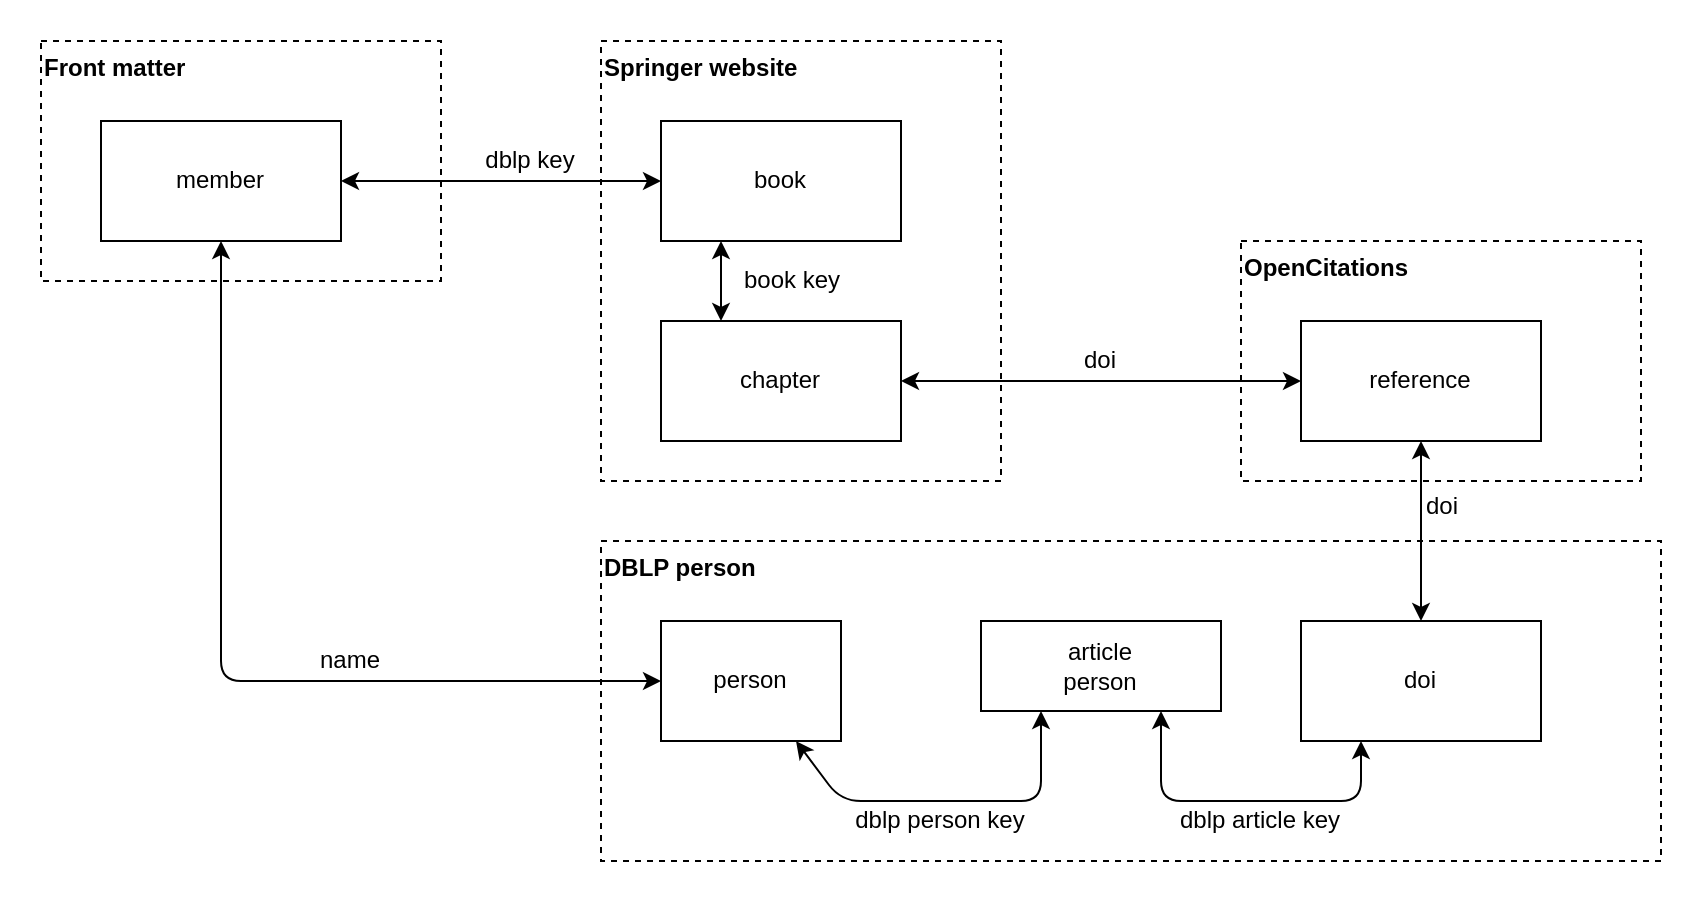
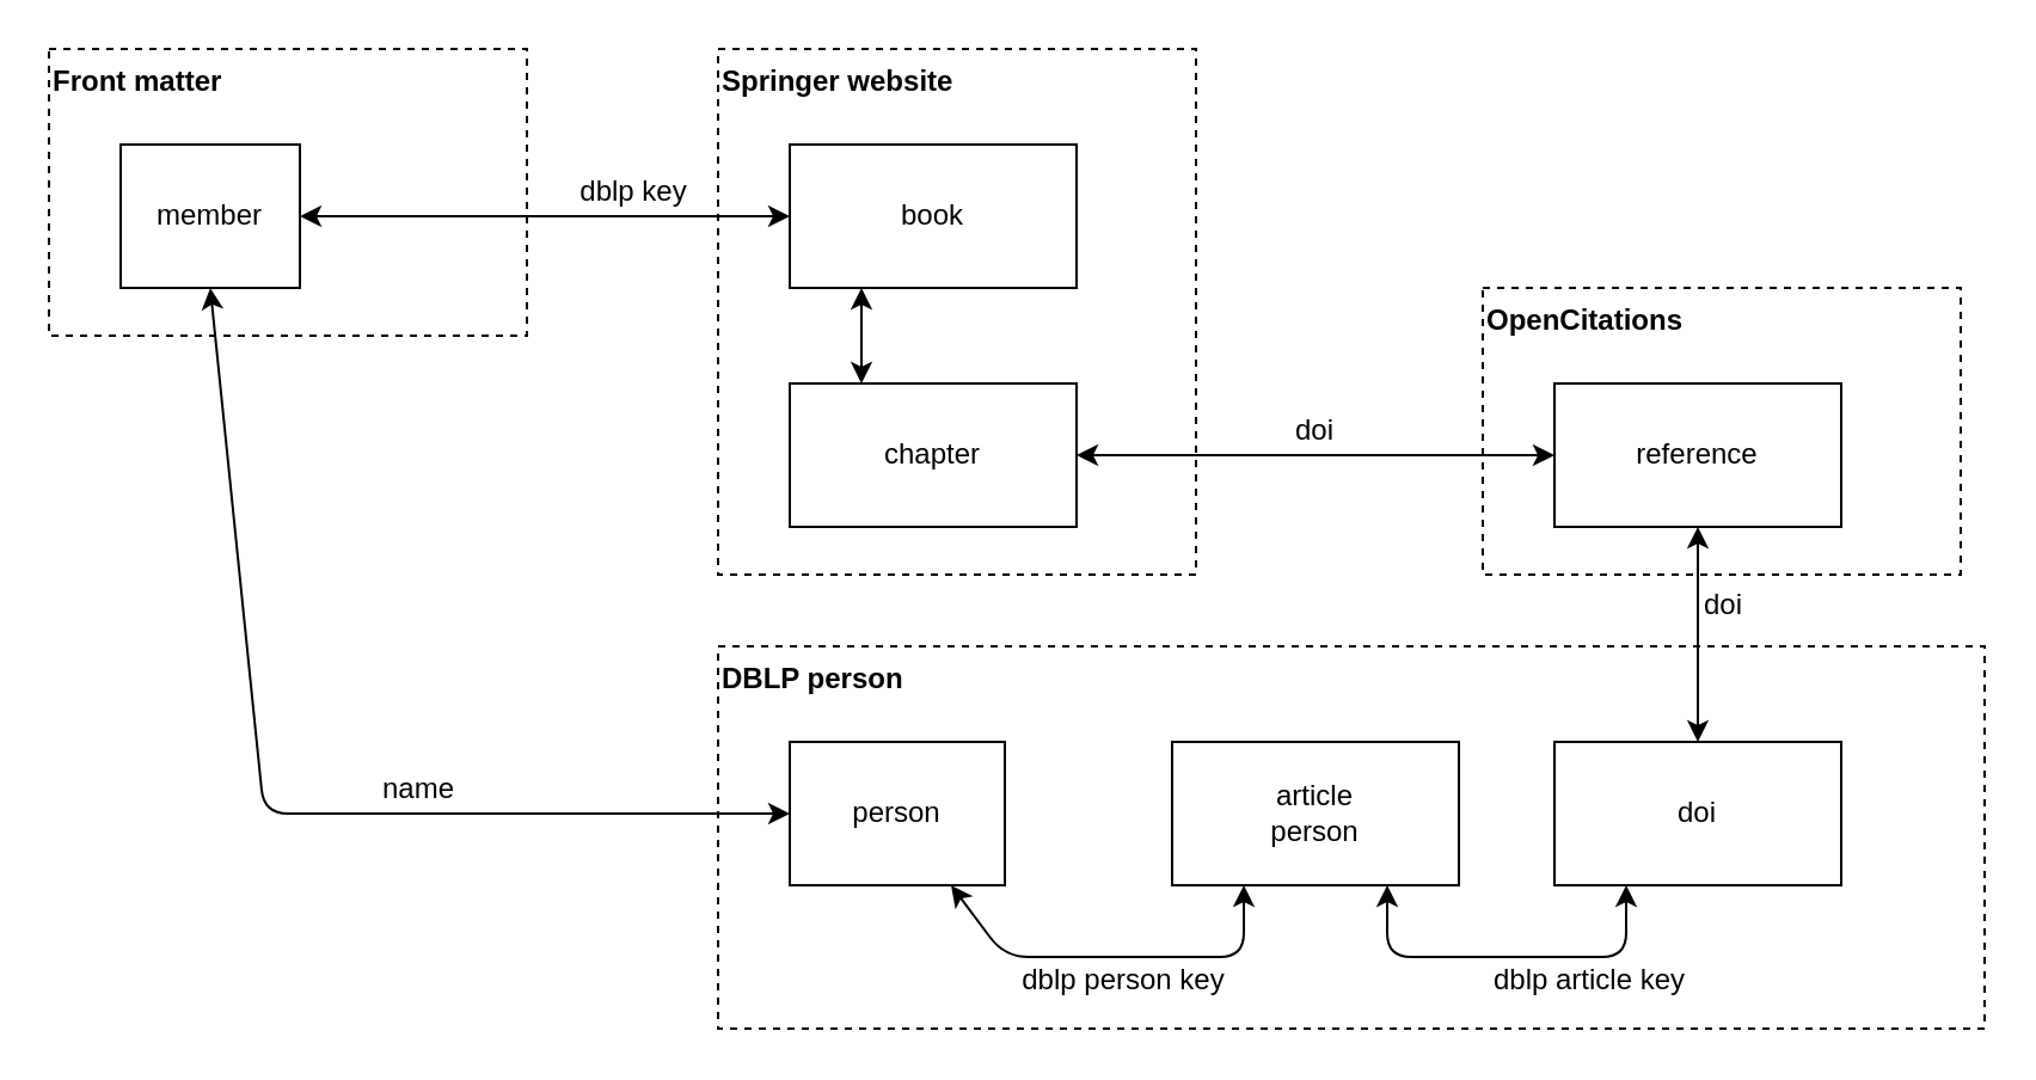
  <mxCell id="0" />
  <mxCell id="1" parent="0" />
  <mxCell id="2" value="" style="group" vertex="1" connectable="0" parent="1"><mxGeometry x="300" y="20" width="200" height="220" as="geometry" /></mxCell>
  <mxCell id="3" value="Springer website" style="rounded=0;whiteSpace=wrap;html=1;dashed=1;align=left;verticalAlign=top;fontStyle=1" vertex="1" parent="2"><mxGeometry width="200" height="220" as="geometry" /></mxCell>
  <mxCell id="4" value="chapter" style="rounded=0;whiteSpace=wrap;html=1;" vertex="1" parent="2"><mxGeometry x="30" y="140" width="120" height="60" as="geometry" /></mxCell>
  <mxCell id="5" value="book" style="rounded=0;whiteSpace=wrap;html=1;" vertex="1" parent="2"><mxGeometry x="30" y="40" width="120" height="60" as="geometry" /></mxCell>
  <mxCell id="6" value="" style="endArrow=classic;startArrow=classic;html=1;entryX=0.25;entryY=1;entryDx=0;entryDy=0;exitX=0.25;exitY=0;exitDx=0;exitDy=0;" edge="1" parent="2" source="4" target="5"><mxGeometry width="50" height="50" as="geometry"><mxPoint x="350" y="240" as="sourcePoint" /><mxPoint x="400" y="190" as="targetPoint" /></mxGeometry></mxCell>
- <mxCell id="7" value="book key" style="text;html=1;strokeColor=none;fillColor=none;align=left;verticalAlign=middle;whiteSpace=wrap;rounded=0;dashed=1;" vertex="1" parent="2"><mxGeometry x="70" y="110" width="110" height="20" as="geometry" /></mxCell>
  <mxCell id="8" value="" style="group" vertex="1" connectable="0" parent="1"><mxGeometry y="20" width="200" height="120" as="geometry" x="20" /></mxCell>
  <mxCell id="9" value="Front matter" style="rounded=0;whiteSpace=wrap;html=1;dashed=1;align=left;verticalAlign=top;fontStyle=1" vertex="1" parent="8"><mxGeometry width="200" height="120" as="geometry" /></mxCell>
- <mxCell id="10" value="member" style="rounded=0;whiteSpace=wrap;html=1;" vertex="1" parent="8"><mxGeometry x="30" y="40" width="120" height="60" as="geometry" /></mxCell>
+ <mxCell id="10" value="member" style="rounded=0;whiteSpace=wrap;html=1;" vertex="1" parent="8"><mxGeometry x="30" y="40" width="75" height="60" as="geometry" /></mxCell>
  <mxCell id="11" value="dblp key" style="text;html=1;strokeColor=none;fillColor=none;align=center;verticalAlign=middle;whiteSpace=wrap;rounded=0;dashed=1;" vertex="1" parent="1"><mxGeometry x="210" y="70" width="110" height="20" as="geometry" /></mxCell>
  <mxCell id="12" value="name" style="text;html=1;strokeColor=none;fillColor=none;align=center;verticalAlign=middle;whiteSpace=wrap;rounded=0;dashed=1;" vertex="1" parent="1"><mxGeometry x="120" y="320" width="110" height="20" as="geometry" /></mxCell>
  <mxCell id="13" value="doi" style="text;html=1;strokeColor=none;fillColor=none;align=center;verticalAlign=middle;whiteSpace=wrap;rounded=0;dashed=1;" vertex="1" parent="1"><mxGeometry x="495" y="170" width="110" height="20" as="geometry" /></mxCell>
  <mxCell id="14" value="" style="endArrow=classic;startArrow=classic;html=1;entryX=0;entryY=0.5;entryDx=0;entryDy=0;exitX=1;exitY=0.5;exitDx=0;exitDy=0;" edge="1" parent="1" source="10" target="5"><mxGeometry width="50" height="50" relative="1" as="geometry"><mxPoint x="180" y="100" as="sourcePoint" /><mxPoint x="390" y="100" as="targetPoint" /></mxGeometry></mxCell>
  <mxCell id="15" value="DBLP person" style="rounded=0;whiteSpace=wrap;html=1;dashed=1;align=left;verticalAlign=top;fontStyle=1" parent="1" vertex="1"><mxGeometry x="300" y="270" width="530" height="160" as="geometry" /></mxCell>
- <mxCell id="16" value="article&lt;br&gt;person" style="rounded=0;whiteSpace=wrap;html=1;" parent="1" vertex="1"><mxGeometry x="490" y="310" width="120" height="45" as="geometry" /></mxCell>
+ <mxCell id="16" value="article&lt;br&gt;person" style="rounded=0;whiteSpace=wrap;html=1;" parent="1" vertex="1"><mxGeometry x="490" y="310" width="120" height="60" as="geometry" /></mxCell>
  <mxCell id="17" value="doi" style="rounded=0;whiteSpace=wrap;html=1;" parent="1" vertex="1"><mxGeometry x="650" y="310" width="120" height="60" as="geometry" /></mxCell>
  <mxCell id="18" value="person" style="rounded=0;whiteSpace=wrap;html=1;" parent="1" vertex="1"><mxGeometry x="330" y="310" width="90" height="60" as="geometry" /></mxCell>
  <mxCell id="19" value="" style="endArrow=classic;startArrow=classic;html=1;entryX=0.75;entryY=1;entryDx=0;entryDy=0;exitX=0.25;exitY=1;exitDx=0;exitDy=0;" parent="1" source="16" target="18" edge="1"><mxGeometry x="560" y="480" width="50" height="50" as="geometry"><mxPoint x="930" y="540" as="sourcePoint" /><mxPoint x="980" y="490" as="targetPoint" /><Array as="points"><mxPoint x="520" y="400" /><mxPoint x="420" y="400" /></Array></mxGeometry></mxCell>
  <mxCell id="20" value="" style="endArrow=classic;startArrow=classic;html=1;exitX=0.25;exitY=1;exitDx=0;exitDy=0;entryX=0.75;entryY=1;entryDx=0;entryDy=0;" parent="1" source="17" target="16" edge="1"><mxGeometry x="560" y="480" width="50" height="50" as="geometry"><mxPoint x="650" y="450" as="sourcePoint" /><mxPoint x="640" y="500" as="targetPoint" /><Array as="points"><mxPoint x="680" y="400" /><mxPoint x="580" y="400" /></Array></mxGeometry></mxCell>
- <mxCell id="21" value="dblp article key" style="text;html=1;strokeColor=none;fillColor=none;align=center;verticalAlign=middle;whiteSpace=wrap;rounded=0;dashed=1;" parent="1" vertex="1"><mxGeometry x="580" y="400" width="100" height="20" as="geometry" /></mxCell>
+ <mxCell id="21" value="dblp article key" style="text;html=1;strokeColor=none;fillColor=none;align=center;verticalAlign=middle;whiteSpace=wrap;rounded=0;dashed=1;" parent="1" vertex="1"><mxGeometry x="615" y="400" width="100" height="20" as="geometry" /></mxCell>
  <mxCell id="22" value="dblp person key" style="text;html=1;strokeColor=none;fillColor=none;align=center;verticalAlign=middle;whiteSpace=wrap;rounded=0;dashed=1;" parent="1" vertex="1"><mxGeometry x="420" y="400" width="100" height="20" as="geometry" /></mxCell>
  <mxCell id="23" value="" style="group" vertex="1" connectable="0" parent="1"><mxGeometry x="620" y="120" width="200" height="120" as="geometry" /></mxCell>
  <mxCell id="24" value="OpenCitations" style="rounded=0;whiteSpace=wrap;html=1;dashed=1;align=left;verticalAlign=top;fontStyle=1" parent="23" vertex="1"><mxGeometry width="200" height="120" as="geometry" /></mxCell>
  <mxCell id="25" value="reference" style="rounded=0;whiteSpace=wrap;html=1;" parent="23" vertex="1"><mxGeometry x="30" y="40" width="120" height="60" as="geometry" /></mxCell>
  <mxCell id="26" value="" style="endArrow=classic;startArrow=classic;html=1;exitX=0.5;exitY=1;exitDx=0;exitDy=0;entryX=0.5;entryY=0;entryDx=0;entryDy=0;" edge="1" parent="1" source="25" target="17"><mxGeometry width="50" height="50" relative="1" as="geometry"><mxPoint x="520" y="110" as="sourcePoint" /><mxPoint x="665" y="110" as="targetPoint" /></mxGeometry></mxCell>
  <mxCell id="27" value="" style="endArrow=classic;startArrow=classic;html=1;entryX=0;entryY=0.5;entryDx=0;entryDy=0;exitX=0.5;exitY=1;exitDx=0;exitDy=0;" edge="1" parent="1" source="10" target="18"><mxGeometry width="50" height="50" relative="1" as="geometry"><mxPoint x="775" y="110" as="sourcePoint" /><mxPoint x="390" y="300" as="targetPoint" /><Array as="points"><mxPoint x="110" y="340" /></Array></mxGeometry></mxCell>
  <mxCell id="28" value="doi" style="text;html=1;strokeColor=none;fillColor=none;align=left;verticalAlign=middle;whiteSpace=wrap;rounded=0;dashed=1;" vertex="1" parent="1"><mxGeometry x="711" y="243" width="110" height="20" as="geometry" /></mxCell>
  <mxCell id="29" value="" style="endArrow=classic;startArrow=classic;html=1;exitX=1;exitY=0.5;exitDx=0;exitDy=0;entryX=0;entryY=0.5;entryDx=0;entryDy=0;" edge="1" parent="1" source="4" target="25"><mxGeometry width="50" height="50" relative="1" as="geometry"><mxPoint x="670" y="190" as="sourcePoint" /><mxPoint x="880" y="190" as="targetPoint" /></mxGeometry></mxCell>
